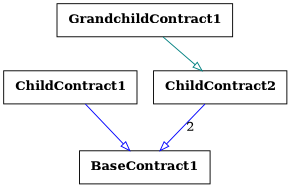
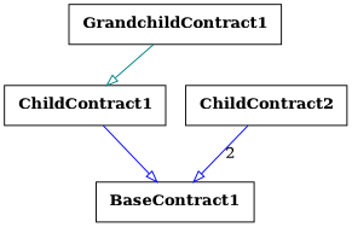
  digraph {
    node [shape=box]
    edge [arrowhead=onormal color=blue]
    n1 [label=< <TABLE border="0"><TR><TD align="center"><B>BaseContract1</B></TD></TR></TABLE> >]
    n2 [label=< <TABLE border="0"><TR><TD align="center"><B>ChildContract1</B></TD></TR></TABLE> >]
    n3 [label=< <TABLE border="0"><TR><TD align="center"><B>ChildContract2</B></TD></TR></TABLE> >]
    n4 [label=< <TABLE border="0"><TR><TD align="center"><B>GrandchildContract1</B></TD></TR></TABLE> >]
    n2 -> n1
    n3 -> n1 [label=2]
-   n4 -> n3 [color=teal]
+   n4 -> n2 [color=teal]
  }
